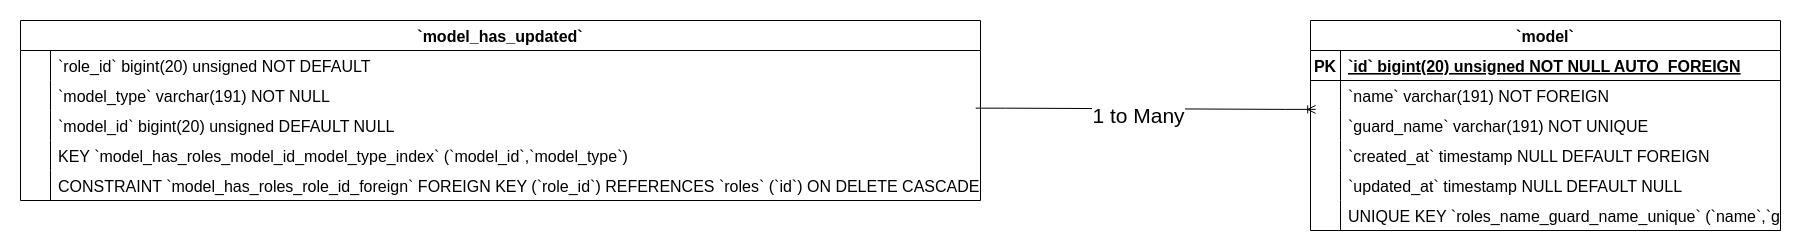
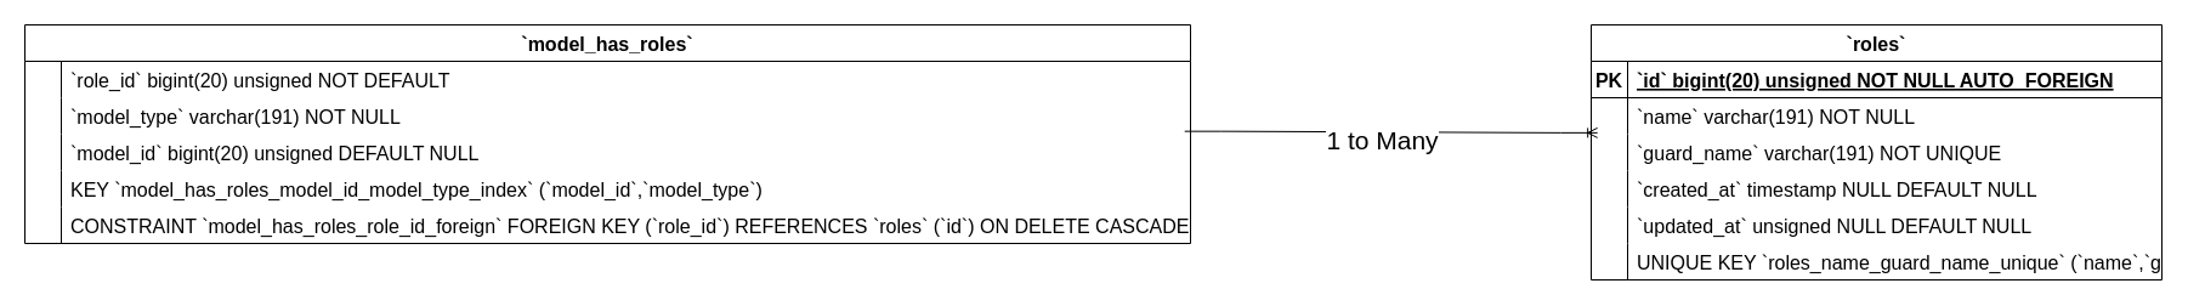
  <mxCell id="0" />
  <mxCell id="1" parent="0" />
- <mxCell id="2" value="`model`" style="shape=table;startSize=30;container=1;collapsible=1;childLayout=tableLayout;fixedRows=1;rowLines=0;fontStyle=1;align=center;resizeLast=1;fontSize=16;" vertex="1" parent="1"><mxGeometry x="1310" y="20" width="470" height="210" as="geometry" /></mxCell>
+ <mxCell id="2" value="`roles`" style="shape=table;startSize=30;container=1;collapsible=1;childLayout=tableLayout;fixedRows=1;rowLines=0;fontStyle=1;align=center;resizeLast=1;fontSize=16;" vertex="1" parent="1"><mxGeometry x="1310" y="20" width="470" height="210" as="geometry" /></mxCell>
  <mxCell id="3" value="" style="shape=tableRow;horizontal=0;startSize=0;swimlaneHead=0;swimlaneBody=0;fillColor=none;collapsible=0;dropTarget=0;points=[[0,0.5],[1,0.5]];portConstraint=eastwest;strokeColor=inherit;top=0;left=0;right=0;bottom=1;fontSize=16;" vertex="1" parent="2"><mxGeometry y="30" width="470" height="30" as="geometry" /></mxCell>
  <mxCell id="4" value="PK" style="shape=partialRectangle;overflow=hidden;connectable=0;fillColor=none;strokeColor=inherit;top=0;left=0;bottom=0;right=0;fontStyle=1;fontSize=16;" vertex="1" parent="3"><mxGeometry width="30" height="30" as="geometry"><mxRectangle width="30" height="30" as="alternateBounds" /></mxGeometry></mxCell>
  <mxCell id="5" value="`id` bigint(20) unsigned NOT NULL AUTO_FOREIGN" style="shape=partialRectangle;overflow=hidden;connectable=0;fillColor=none;align=left;strokeColor=inherit;top=0;left=0;bottom=0;right=0;spacingLeft=6;fontStyle=5;fontSize=16;" vertex="1" parent="3"><mxGeometry x="30" width="440" height="30" as="geometry"><mxRectangle width="440" height="30" as="alternateBounds" /></mxGeometry></mxCell>
  <mxCell id="6" value="" style="shape=tableRow;horizontal=0;startSize=0;swimlaneHead=0;swimlaneBody=0;fillColor=none;collapsible=0;dropTarget=0;points=[[0,0.5],[1,0.5]];portConstraint=eastwest;strokeColor=inherit;top=0;left=0;right=0;bottom=0;fontSize=16;" vertex="1" parent="2"><mxGeometry y="60" width="470" height="30" as="geometry" /></mxCell>
  <mxCell id="7" value="" style="shape=partialRectangle;overflow=hidden;connectable=0;fillColor=none;strokeColor=inherit;top=0;left=0;bottom=0;right=0;fontSize=16;" vertex="1" parent="6"><mxGeometry width="30" height="30" as="geometry"><mxRectangle width="30" height="30" as="alternateBounds" /></mxGeometry></mxCell>
- <mxCell id="8" value="`name` varchar(191) NOT FOREIGN" style="shape=partialRectangle;overflow=hidden;connectable=0;fillColor=none;align=left;strokeColor=inherit;top=0;left=0;bottom=0;right=0;spacingLeft=6;fontSize=16;" vertex="1" parent="6"><mxGeometry x="30" width="440" height="30" as="geometry"><mxRectangle width="440" height="30" as="alternateBounds" /></mxGeometry></mxCell>
+ <mxCell id="8" value="`name` varchar(191) NOT NULL" style="shape=partialRectangle;overflow=hidden;connectable=0;fillColor=none;align=left;strokeColor=inherit;top=0;left=0;bottom=0;right=0;spacingLeft=6;fontSize=16;" vertex="1" parent="6"><mxGeometry x="30" width="440" height="30" as="geometry"><mxRectangle width="440" height="30" as="alternateBounds" /></mxGeometry></mxCell>
  <mxCell id="9" value="" style="shape=tableRow;horizontal=0;startSize=0;swimlaneHead=0;swimlaneBody=0;fillColor=none;collapsible=0;dropTarget=0;points=[[0,0.5],[1,0.5]];portConstraint=eastwest;strokeColor=inherit;top=0;left=0;right=0;bottom=0;fontSize=16;" vertex="1" parent="2"><mxGeometry y="90" width="470" height="30" as="geometry" /></mxCell>
  <mxCell id="10" value="" style="shape=partialRectangle;overflow=hidden;connectable=0;fillColor=none;strokeColor=inherit;top=0;left=0;bottom=0;right=0;fontSize=16;" vertex="1" parent="9"><mxGeometry width="30" height="30" as="geometry"><mxRectangle width="30" height="30" as="alternateBounds" /></mxGeometry></mxCell>
  <mxCell id="11" value="`guard_name` varchar(191) NOT UNIQUE" style="shape=partialRectangle;overflow=hidden;connectable=0;fillColor=none;align=left;strokeColor=inherit;top=0;left=0;bottom=0;right=0;spacingLeft=6;fontSize=16;" vertex="1" parent="9"><mxGeometry x="30" width="440" height="30" as="geometry"><mxRectangle width="440" height="30" as="alternateBounds" /></mxGeometry></mxCell>
  <mxCell id="12" value="" style="shape=tableRow;horizontal=0;startSize=0;swimlaneHead=0;swimlaneBody=0;fillColor=none;collapsible=0;dropTarget=0;points=[[0,0.5],[1,0.5]];portConstraint=eastwest;strokeColor=inherit;top=0;left=0;right=0;bottom=0;fontSize=16;" vertex="1" parent="2"><mxGeometry y="120" width="470" height="30" as="geometry" /></mxCell>
  <mxCell id="13" value="" style="shape=partialRectangle;overflow=hidden;connectable=0;fillColor=none;strokeColor=inherit;top=0;left=0;bottom=0;right=0;fontSize=16;" vertex="1" parent="12"><mxGeometry width="30" height="30" as="geometry"><mxRectangle width="30" height="30" as="alternateBounds" /></mxGeometry></mxCell>
- <mxCell id="14" value="`created_at` timestamp NULL DEFAULT FOREIGN" style="shape=partialRectangle;overflow=hidden;connectable=0;fillColor=none;align=left;strokeColor=inherit;top=0;left=0;bottom=0;right=0;spacingLeft=6;fontSize=16;" vertex="1" parent="12"><mxGeometry x="30" width="440" height="30" as="geometry"><mxRectangle width="440" height="30" as="alternateBounds" /></mxGeometry></mxCell>
+ <mxCell id="14" value="`created_at` timestamp NULL DEFAULT NULL" style="shape=partialRectangle;overflow=hidden;connectable=0;fillColor=none;align=left;strokeColor=inherit;top=0;left=0;bottom=0;right=0;spacingLeft=6;fontSize=16;" vertex="1" parent="12"><mxGeometry x="30" width="440" height="30" as="geometry"><mxRectangle width="440" height="30" as="alternateBounds" /></mxGeometry></mxCell>
  <mxCell id="15" value="" style="shape=tableRow;horizontal=0;startSize=0;swimlaneHead=0;swimlaneBody=0;fillColor=none;collapsible=0;dropTarget=0;points=[[0,0.5],[1,0.5]];portConstraint=eastwest;strokeColor=inherit;top=0;left=0;right=0;bottom=0;fontSize=16;" vertex="1" parent="2"><mxGeometry y="150" width="470" height="30" as="geometry" /></mxCell>
  <mxCell id="16" value="" style="shape=partialRectangle;overflow=hidden;connectable=0;fillColor=none;strokeColor=inherit;top=0;left=0;bottom=0;right=0;fontSize=16;" vertex="1" parent="15"><mxGeometry width="30" height="30" as="geometry"><mxRectangle width="30" height="30" as="alternateBounds" /></mxGeometry></mxCell>
- <mxCell id="17" value="`updated_at` timestamp NULL DEFAULT NULL" style="shape=partialRectangle;overflow=hidden;connectable=0;fillColor=none;align=left;strokeColor=inherit;top=0;left=0;bottom=0;right=0;spacingLeft=6;fontSize=16;" vertex="1" parent="15"><mxGeometry x="30" width="440" height="30" as="geometry"><mxRectangle width="440" height="30" as="alternateBounds" /></mxGeometry></mxCell>
+ <mxCell id="17" value="`updated_at` unsigned NULL DEFAULT NULL" style="shape=partialRectangle;overflow=hidden;connectable=0;fillColor=none;align=left;strokeColor=inherit;top=0;left=0;bottom=0;right=0;spacingLeft=6;fontSize=16;" vertex="1" parent="15"><mxGeometry x="30" width="440" height="30" as="geometry"><mxRectangle width="440" height="30" as="alternateBounds" /></mxGeometry></mxCell>
  <mxCell id="18" value="" style="shape=tableRow;horizontal=0;startSize=0;swimlaneHead=0;swimlaneBody=0;fillColor=none;collapsible=0;dropTarget=0;points=[[0,0.5],[1,0.5]];portConstraint=eastwest;strokeColor=inherit;top=0;left=0;right=0;bottom=0;fontSize=16;" vertex="1" parent="2"><mxGeometry y="180" width="470" height="30" as="geometry" /></mxCell>
  <mxCell id="19" value="" style="shape=partialRectangle;overflow=hidden;connectable=0;fillColor=none;strokeColor=inherit;top=0;left=0;bottom=0;right=0;fontSize=16;" vertex="1" parent="18"><mxGeometry width="30" height="30" as="geometry"><mxRectangle width="30" height="30" as="alternateBounds" /></mxGeometry></mxCell>
  <mxCell id="20" value="UNIQUE KEY `roles_name_guard_name_unique` (`name`,`guard_name`)" style="shape=partialRectangle;overflow=hidden;connectable=0;fillColor=none;align=left;strokeColor=inherit;top=0;left=0;bottom=0;right=0;spacingLeft=6;fontSize=16;" vertex="1" parent="18"><mxGeometry x="30" width="440" height="30" as="geometry"><mxRectangle width="440" height="30" as="alternateBounds" /></mxGeometry></mxCell>
- <mxCell id="21" value="`model_has_updated`" style="shape=table;startSize=30;container=1;collapsible=1;childLayout=tableLayout;fixedRows=1;rowLines=0;fontStyle=1;align=center;resizeLast=1;fontSize=16;" vertex="1" parent="1"><mxGeometry x="20" y="20" width="960" height="180" as="geometry" /></mxCell>
+ <mxCell id="21" value="`model_has_roles`" style="shape=table;startSize=30;container=1;collapsible=1;childLayout=tableLayout;fixedRows=1;rowLines=0;fontStyle=1;align=center;resizeLast=1;fontSize=16;" vertex="1" parent="1"><mxGeometry x="20" y="20" width="960" height="180" as="geometry" /></mxCell>
  <mxCell id="22" value="" style="shape=tableRow;horizontal=0;startSize=0;swimlaneHead=0;swimlaneBody=0;fillColor=none;collapsible=0;dropTarget=0;points=[[0,0.5],[1,0.5]];portConstraint=eastwest;strokeColor=inherit;top=0;left=0;right=0;bottom=0;fontSize=16;" vertex="1" parent="21"><mxGeometry y="30" width="960" height="30" as="geometry" /></mxCell>
  <mxCell id="23" value="" style="shape=partialRectangle;overflow=hidden;connectable=0;fillColor=none;strokeColor=inherit;top=0;left=0;bottom=0;right=0;fontSize=16;" vertex="1" parent="22"><mxGeometry width="30" height="30" as="geometry"><mxRectangle width="30" height="30" as="alternateBounds" /></mxGeometry></mxCell>
  <mxCell id="24" value="`role_id` bigint(20) unsigned NOT DEFAULT" style="shape=partialRectangle;overflow=hidden;connectable=0;fillColor=none;align=left;strokeColor=inherit;top=0;left=0;bottom=0;right=0;spacingLeft=6;fontSize=16;" vertex="1" parent="22"><mxGeometry x="30" width="930" height="30" as="geometry"><mxRectangle width="930" height="30" as="alternateBounds" /></mxGeometry></mxCell>
  <mxCell id="25" value="" style="shape=tableRow;horizontal=0;startSize=0;swimlaneHead=0;swimlaneBody=0;fillColor=none;collapsible=0;dropTarget=0;points=[[0,0.5],[1,0.5]];portConstraint=eastwest;strokeColor=inherit;top=0;left=0;right=0;bottom=0;fontSize=16;" vertex="1" parent="21"><mxGeometry y="60" width="960" height="30" as="geometry" /></mxCell>
  <mxCell id="26" value="" style="shape=partialRectangle;overflow=hidden;connectable=0;fillColor=none;strokeColor=inherit;top=0;left=0;bottom=0;right=0;fontSize=16;" vertex="1" parent="25"><mxGeometry width="30" height="30" as="geometry"><mxRectangle width="30" height="30" as="alternateBounds" /></mxGeometry></mxCell>
  <mxCell id="27" value="`model_type` varchar(191) NOT NULL" style="shape=partialRectangle;overflow=hidden;connectable=0;fillColor=none;align=left;strokeColor=inherit;top=0;left=0;bottom=0;right=0;spacingLeft=6;fontSize=16;" vertex="1" parent="25"><mxGeometry x="30" width="930" height="30" as="geometry"><mxRectangle width="930" height="30" as="alternateBounds" /></mxGeometry></mxCell>
  <mxCell id="28" value="" style="shape=tableRow;horizontal=0;startSize=0;swimlaneHead=0;swimlaneBody=0;fillColor=none;collapsible=0;dropTarget=0;points=[[0,0.5],[1,0.5]];portConstraint=eastwest;strokeColor=inherit;top=0;left=0;right=0;bottom=0;fontSize=16;" vertex="1" parent="21"><mxGeometry y="90" width="960" height="30" as="geometry" /></mxCell>
  <mxCell id="29" value="" style="shape=partialRectangle;overflow=hidden;connectable=0;fillColor=none;strokeColor=inherit;top=0;left=0;bottom=0;right=0;fontSize=16;" vertex="1" parent="28"><mxGeometry width="30" height="30" as="geometry"><mxRectangle width="30" height="30" as="alternateBounds" /></mxGeometry></mxCell>
  <mxCell id="30" value="`model_id` bigint(20) unsigned DEFAULT NULL" style="shape=partialRectangle;overflow=hidden;connectable=0;fillColor=none;align=left;strokeColor=inherit;top=0;left=0;bottom=0;right=0;spacingLeft=6;fontSize=16;" vertex="1" parent="28"><mxGeometry x="30" width="930" height="30" as="geometry"><mxRectangle width="930" height="30" as="alternateBounds" /></mxGeometry></mxCell>
  <mxCell id="31" value="" style="shape=tableRow;horizontal=0;startSize=0;swimlaneHead=0;swimlaneBody=0;fillColor=none;collapsible=0;dropTarget=0;points=[[0,0.5],[1,0.5]];portConstraint=eastwest;strokeColor=inherit;top=0;left=0;right=0;bottom=0;fontSize=16;" vertex="1" parent="21"><mxGeometry y="120" width="960" height="30" as="geometry" /></mxCell>
  <mxCell id="32" value="" style="shape=partialRectangle;overflow=hidden;connectable=0;fillColor=none;strokeColor=inherit;top=0;left=0;bottom=0;right=0;fontSize=16;" vertex="1" parent="31"><mxGeometry width="30" height="30" as="geometry"><mxRectangle width="30" height="30" as="alternateBounds" /></mxGeometry></mxCell>
  <mxCell id="33" value="KEY `model_has_roles_model_id_model_type_index` (`model_id`,`model_type`)" style="shape=partialRectangle;overflow=hidden;connectable=0;fillColor=none;align=left;strokeColor=inherit;top=0;left=0;bottom=0;right=0;spacingLeft=6;fontSize=16;" vertex="1" parent="31"><mxGeometry x="30" width="930" height="30" as="geometry"><mxRectangle width="930" height="30" as="alternateBounds" /></mxGeometry></mxCell>
  <mxCell id="34" value="" style="shape=tableRow;horizontal=0;startSize=0;swimlaneHead=0;swimlaneBody=0;fillColor=none;collapsible=0;dropTarget=0;points=[[0,0.5],[1,0.5]];portConstraint=eastwest;strokeColor=inherit;top=0;left=0;right=0;bottom=0;fontSize=16;" vertex="1" parent="21"><mxGeometry y="150" width="960" height="30" as="geometry" /></mxCell>
  <mxCell id="35" value="" style="shape=partialRectangle;overflow=hidden;connectable=0;fillColor=none;strokeColor=inherit;top=0;left=0;bottom=0;right=0;fontSize=16;" vertex="1" parent="34"><mxGeometry width="30" height="30" as="geometry"><mxRectangle width="30" height="30" as="alternateBounds" /></mxGeometry></mxCell>
  <mxCell id="36" value="CONSTRAINT `model_has_roles_role_id_foreign` FOREIGN KEY (`role_id`) REFERENCES `roles` (`id`) ON DELETE CASCADE" style="shape=partialRectangle;overflow=hidden;connectable=0;fillColor=none;align=left;strokeColor=inherit;top=0;left=0;bottom=0;right=0;spacingLeft=6;fontSize=16;" vertex="1" parent="34"><mxGeometry x="30" width="930" height="30" as="geometry"><mxRectangle width="930" height="30" as="alternateBounds" /></mxGeometry></mxCell>
  <mxCell id="37" value="" style="edgeStyle=entityRelationEdgeStyle;fontSize=12;html=1;endArrow=ERoneToMany;rounded=0;exitX=0.995;exitY=-0.078;exitDx=0;exitDy=0;exitPerimeter=0;entryX=0.011;entryY=-0.037;entryDx=0;entryDy=0;entryPerimeter=0;" edge="1" parent="1" source="28" target="9"><mxGeometry width="100" height="100" relative="1" as="geometry"><mxPoint x="660" y="100" as="sourcePoint" /><mxPoint x="760" y="0" as="targetPoint" /><Array as="points"><mxPoint x="981" y="100" /></Array></mxGeometry></mxCell>
  <mxCell id="38" value="1 to Many" style="edgeLabel;html=1;align=center;verticalAlign=middle;resizable=0;points=[];fontSize=21;" vertex="1" connectable="0" parent="37"><mxGeometry x="-0.051" y="-6" relative="1" as="geometry"><mxPoint x="1" as="offset" /></mxGeometry></mxCell>
